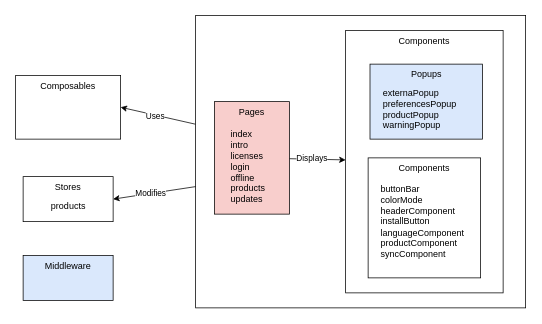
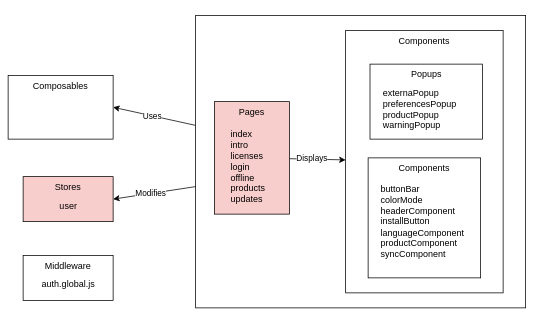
  <mxCell id="0" />
  <mxCell id="1" parent="0" />
  <mxCell id="2" style="edgeStyle=none;html=1;entryX=1;entryY=0.5;entryDx=0;entryDy=0;" edge="1" parent="1" source="4" target="6"><mxGeometry relative="1" as="geometry" /></mxCell>
  <mxCell id="3" value="Uses" style="edgeLabel;html=1;align=center;verticalAlign=middle;resizable=0;points=[];" vertex="1" connectable="0" parent="2"><mxGeometry x="-0.386" y="4" relative="1" as="geometry"><mxPoint x="-23" y="-9" as="offset" /></mxGeometry></mxCell>
  <mxCell id="4" value="" style="whiteSpace=wrap;html=1;verticalAlign=top;" vertex="1" parent="1"><mxGeometry x="260" y="20" width="440" height="390" as="geometry" /></mxCell>
  <mxCell id="5" value="Components&lt;br&gt;" style="whiteSpace=wrap;html=1;verticalAlign=top;" vertex="1" parent="1"><mxGeometry x="460" y="40" width="210" height="350" as="geometry" /></mxCell>
- <mxCell id="6" value="Composables" style="whiteSpace=wrap;html=1;verticalAlign=top;" vertex="1" parent="1"><mxGeometry x="20" y="100" width="140" height="85" as="geometry" /></mxCell>
- <mxCell id="7" value="Stores&lt;br&gt;" style="whiteSpace=wrap;html=1;verticalAlign=top;" vertex="1" parent="1"><mxGeometry x="30" y="235" width="120" height="60" as="geometry" /></mxCell>
+ <mxCell id="6" value="Composables" style="whiteSpace=wrap;html=1;verticalAlign=top;" vertex="1" parent="1"><mxGeometry x="10" y="100" width="140" height="85" as="geometry" /></mxCell>
+ <mxCell id="7" value="Stores&lt;br&gt;" style="whiteSpace=wrap;html=1;verticalAlign=top;fillColor=#f8cecc;" vertex="1" parent="1"><mxGeometry x="30" y="235" width="120" height="60" as="geometry" /></mxCell>
  <mxCell id="8" style="edgeStyle=none;html=1;" edge="1" parent="1" source="10" target="5"><mxGeometry relative="1" as="geometry" /></mxCell>
  <mxCell id="9" value="Displays" style="edgeLabel;html=1;align=center;verticalAlign=middle;resizable=0;points=[];" vertex="1" connectable="0" parent="8"><mxGeometry x="-0.24" y="2" relative="1" as="geometry"><mxPoint as="offset" /></mxGeometry></mxCell>
  <mxCell id="10" value="Pages&lt;br&gt;" style="whiteSpace=wrap;html=1;verticalAlign=top;fillColor=#f8cecc;" vertex="1" parent="1"><mxGeometry x="285" y="135" width="100" height="150" as="geometry" /></mxCell>
- <mxCell id="11" value="Middleware" style="whiteSpace=wrap;html=1;verticalAlign=top;fillColor=#dae8fc;" vertex="1" parent="1"><mxGeometry x="30" y="340" width="120" height="60" as="geometry" /></mxCell>
+ <mxCell id="11" value="Middleware" style="whiteSpace=wrap;html=1;verticalAlign=top;" vertex="1" parent="1"><mxGeometry x="30" y="340" width="120" height="60" as="geometry" /></mxCell>
  <mxCell id="12" style="edgeStyle=none;html=1;entryX=1;entryY=0.5;entryDx=0;entryDy=0;" edge="1" parent="1" source="4" target="7"><mxGeometry relative="1" as="geometry"><mxPoint x="103.12" y="195.18" as="sourcePoint" /><mxPoint x="103.12" y="245.9" as="targetPoint" /><Array as="points" /></mxGeometry></mxCell>
  <mxCell id="13" value="Modifies" style="edgeLabel;html=1;align=center;verticalAlign=middle;resizable=0;points=[];" vertex="1" connectable="0" parent="12"><mxGeometry x="0.1" y="-1" relative="1" as="geometry"><mxPoint as="offset" /></mxGeometry></mxCell>
- <mxCell id="15" value="products" style="text;strokeColor=none;align=center;fillColor=none;html=1;verticalAlign=top;whiteSpace=wrap;rounded=0;" vertex="1" parent="1"><mxGeometry x="46.5" y="260" width="87" height="25" as="geometry" /></mxCell>
+ <mxCell id="14" value="auth.global.js" style="text;strokeColor=none;align=center;fillColor=none;html=1;verticalAlign=top;whiteSpace=wrap;rounded=0;" vertex="1" parent="1"><mxGeometry x="46.5" y="365" width="87" height="25" as="geometry" /></mxCell>
+ <mxCell id="15" value="user" style="text;strokeColor=none;align=center;fillColor=none;html=1;verticalAlign=top;whiteSpace=wrap;rounded=0;" vertex="1" parent="1"><mxGeometry x="46.5" y="260" width="87" height="25" as="geometry" /></mxCell>
  <mxCell id="16" value="index&lt;br&gt;intro&lt;br&gt;licenses&lt;br&gt;login&lt;br&gt;offline&lt;br&gt;products&lt;br&gt;updates" style="text;strokeColor=none;align=left;fillColor=none;html=1;verticalAlign=top;whiteSpace=wrap;rounded=0;" vertex="1" parent="1"><mxGeometry x="305" y="165" width="60" height="110" as="geometry" /></mxCell>
- <mxCell id="17" value="Popups&lt;br&gt;" style="whiteSpace=wrap;html=1;verticalAlign=top;fillColor=#dae8fc;" vertex="1" parent="1"><mxGeometry x="492.5" y="85" width="150" height="100" as="geometry" /></mxCell>
+ <mxCell id="17" value="Popups&lt;br&gt;" style="whiteSpace=wrap;html=1;verticalAlign=top;" vertex="1" parent="1"><mxGeometry x="492.5" y="85" width="150" height="100" as="geometry" /></mxCell>
  <mxCell id="18" value="externaPopup&lt;br&gt;preferencesPopup&lt;br&gt;productPopup&lt;br&gt;warningPopup" style="text;strokeColor=none;align=left;fillColor=none;html=1;verticalAlign=top;whiteSpace=wrap;rounded=0;" vertex="1" parent="1"><mxGeometry x="507.5" y="110" width="120" height="70" as="geometry" /></mxCell>
  <mxCell id="19" value="Components" style="whiteSpace=wrap;html=1;verticalAlign=top;" vertex="1" parent="1"><mxGeometry x="490" y="210" width="150" height="160" as="geometry" /></mxCell>
  <mxCell id="20" value="buttonBar&lt;br&gt;colorMode&lt;br&gt;headerComponent&lt;br&gt;installButton&lt;br&gt;languageComponent&lt;br&gt;productComponent&lt;br&gt;syncComponent" style="text;strokeColor=none;align=left;fillColor=none;html=1;verticalAlign=top;whiteSpace=wrap;rounded=0;" vertex="1" parent="1"><mxGeometry x="505" y="237.5" width="125" height="122.5" as="geometry" /></mxCell>
